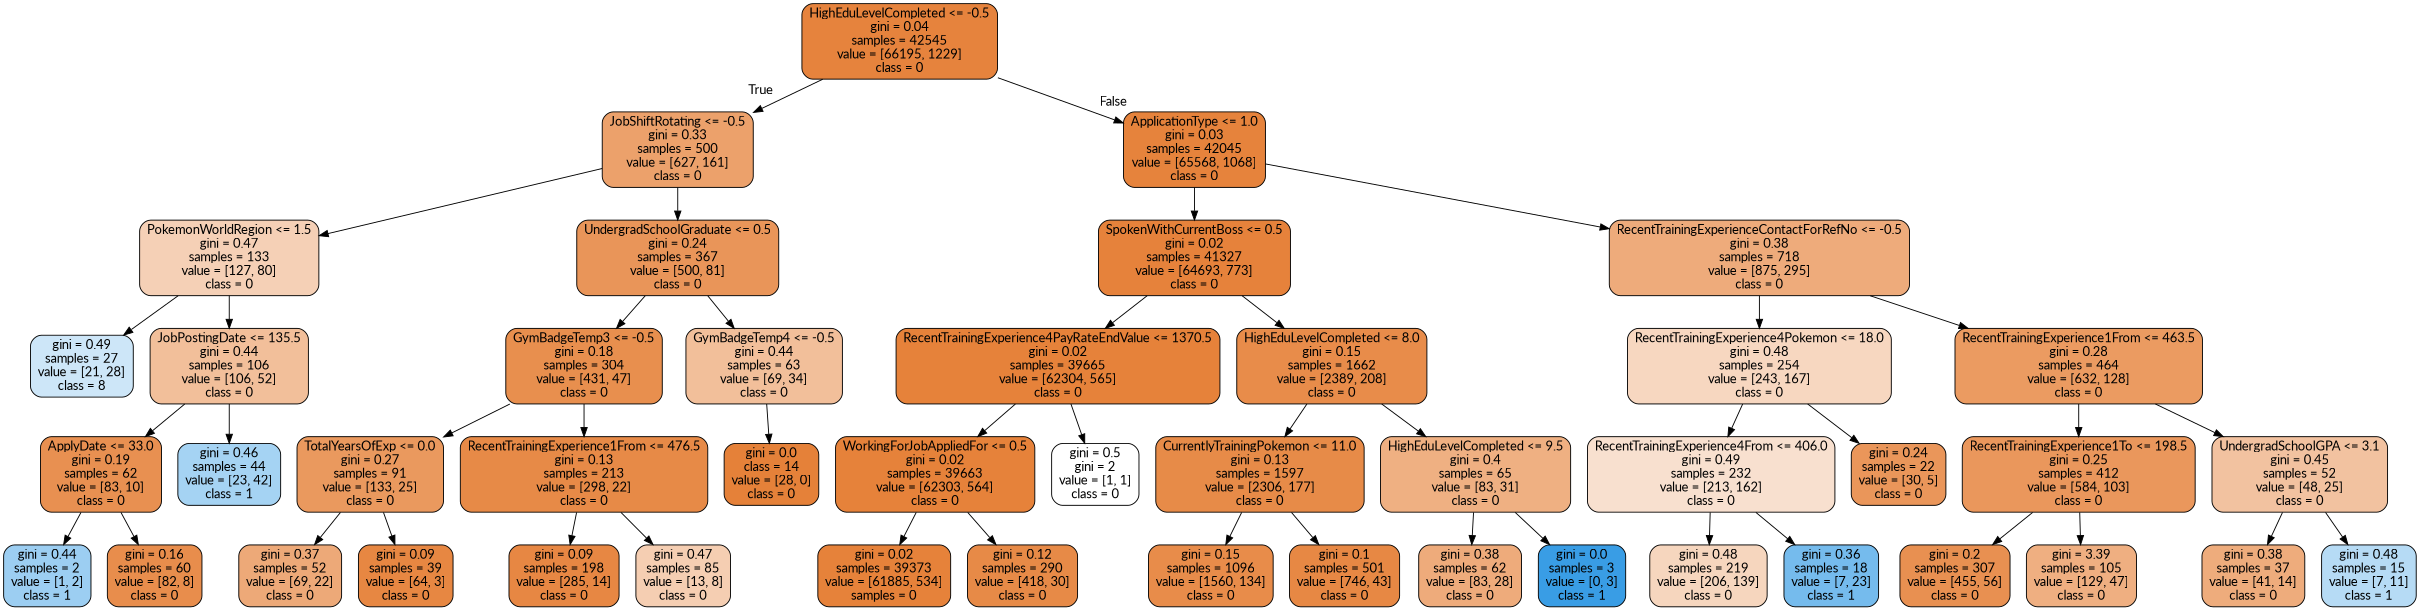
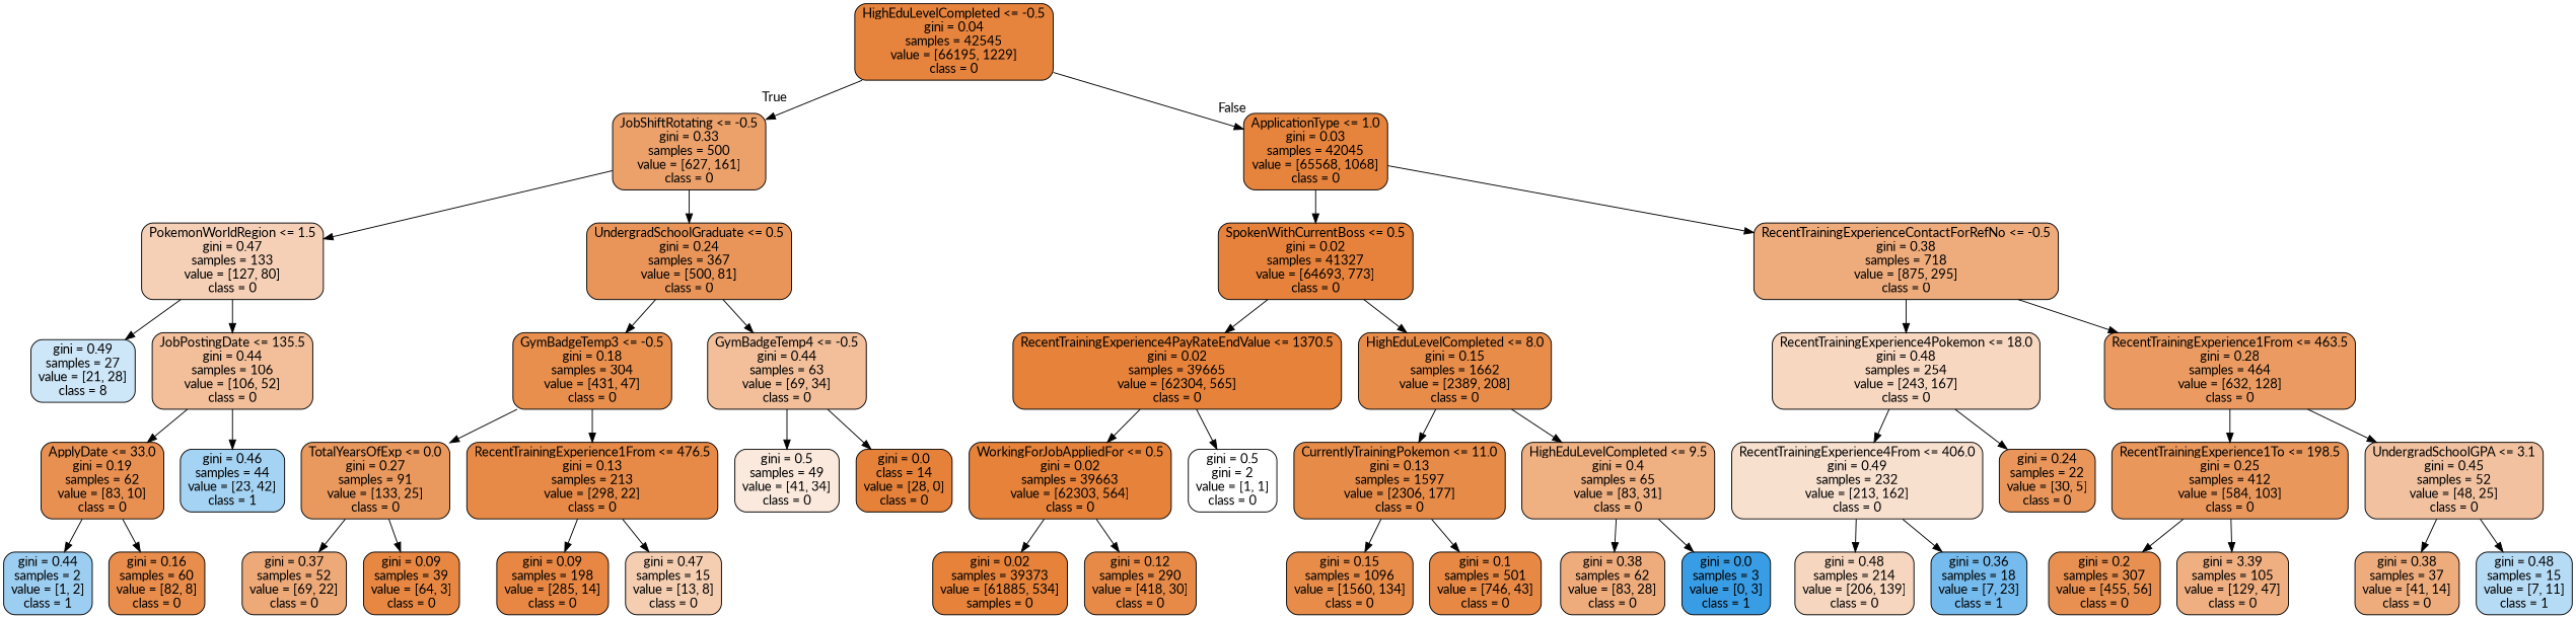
  digraph {
    fontname=Lato
    node [color=black fillcolor="#e58139fd" fontname=Lato shape=box style="filled, rounded"]
    edge [fontname=Lato]
    n1 [fillcolor="#e58139fa" label="HighEduLevelCompleted <= -0.5\ngini = 0.04\nsamples = 42545\nvalue = [66195, 1229]\nclass = 0"]
    n2 [fillcolor="#e58139be" label="JobShiftRotating <= -0.5\ngini = 0.33\nsamples = 500\nvalue = [627, 161]\nclass = 0"]
    n3 [fillcolor="#e58139fb" label="ApplicationType <= 1.0\ngini = 0.03\nsamples = 42045\nvalue = [65568, 1068]\nclass = 0"]
    n4 [fillcolor="#e581395e" label="PokemonWorldRegion <= 1.5\ngini = 0.47\nsamples = 133\nvalue = [127, 80]\nclass = 0"]
    n5 [fillcolor="#e58139d6" label="UndergradSchoolGraduate <= 0.5\ngini = 0.24\nsamples = 367\nvalue = [500, 81]\nclass = 0"]
    n6 [fillcolor="#e58139fc" label="SpokenWithCurrentBoss <= 0.5\ngini = 0.02\nsamples = 41327\nvalue = [64693, 773]\nclass = 0"]
    n7 [fillcolor="#e58139a9" label="RecentTrainingExperienceContactForRefNo <= -0.5\ngini = 0.38\nsamples = 718\nvalue = [875, 295]\nclass = 0"]
    n8 [fillcolor="#399de540" label="gini = 0.49\nsamples = 27\nvalue = [21, 28]\nclass = 8"]
    n9 [fillcolor="#e5813982" label="JobPostingDate <= 135.5\ngini = 0.44\nsamples = 106\nvalue = [106, 52]\nclass = 0"]
    n10 [fillcolor="#e58139e3" label="GymBadgeTemp3 <= -0.5\ngini = 0.18\nsamples = 304\nvalue = [431, 47]\nclass = 0"]
    n11 [fillcolor="#e5813981" label="GymBadgeTemp4 <= -0.5\ngini = 0.44\nsamples = 63\nvalue = [69, 34]\nclass = 0"]
    n12 [fillcolor="#e58139e0" label="ApplyDate <= 33.0\ngini = 0.19\nsamples = 62\nvalue = [83, 10]\nclass = 0"]
    n13 [fillcolor="#399de573" label="gini = 0.46\nsamples = 44\nvalue = [23, 42]\nclass = 1"]
    n14 [fillcolor="#399de57f" label="gini = 0.44\nsamples = 2\nvalue = [1, 2]\nclass = 1"]
    n15 [fillcolor="#e58139e6" label="gini = 0.16\nsamples = 60\nvalue = [82, 8]\nclass = 0"]
    n16 [fillcolor="#e58139cf" label="TotalYearsOfExp <= 0.0\ngini = 0.27\nsamples = 91\nvalue = [133, 25]\nclass = 0"]
    n17 [fillcolor="#e58139ec" label="RecentTrainingExperience1From <= 476.5\ngini = 0.13\nsamples = 213\nvalue = [298, 22]\nclass = 0"]
+   n18 [fillcolor="#e581392c" label="gini = 0.5\nsamples = 49\nvalue = [41, 34]\nclass = 0"]
    n19 [fillcolor="#e58139ff" label="gini = 0.0\nclass = 14\nvalue = [28, 0]\nclass = 0"]
    n20 [fillcolor="#e58139ae" label="gini = 0.37\nsamples = 52\nvalue = [69, 22]\nclass = 0"]
    n21 [fillcolor="#e58139f3" label="gini = 0.09\nsamples = 39\nvalue = [64, 3]\nclass = 0"]
    n22 [fillcolor="#e58139f2" label="gini = 0.09\nsamples = 198\nvalue = [285, 14]\nclass = 0"]
-   n23 [fillcolor="#e5813962" label="gini = 0.47\nsamples = 85\nvalue = [13, 8]\nclass = 0"]
+   n23 [fillcolor="#e5813962" label="gini = 0.47\nsamples = 15\nvalue = [13, 8]\nclass = 0"]
    n24 [label="RecentTrainingExperience4PayRateEndValue <= 1370.5\ngini = 0.02\nsamples = 39665\nvalue = [62304, 565]\nclass = 0"]
    n25 [fillcolor="#e58139e9" label="HighEduLevelCompleted <= 8.0\ngini = 0.15\nsamples = 1662\nvalue = [2389, 208]\nclass = 0"]
    n26 [fillcolor="#e5813950" label="RecentTrainingExperience4Pokemon <= 18.0\ngini = 0.48\nsamples = 254\nvalue = [243, 167]\nclass = 0"]
    n27 [fillcolor="#e58139cb" label="RecentTrainingExperience1From <= 463.5\ngini = 0.28\nsamples = 464\nvalue = [632, 128]\nclass = 0"]
    n28 [label="WorkingForJobAppliedFor <= 0.5\ngini = 0.02\nsamples = 39663\nvalue = [62303, 564]\nclass = 0"]
    n29 [fillcolor="#e5813900" label="gini = 0.5\ngini = 2\nvalue = [1, 1]\nclass = 0"]
    n30 [fillcolor="#e58139eb" label="CurrentlyTrainingPokemon <= 11.0\ngini = 0.13\nsamples = 1597\nvalue = [2306, 177]\nclass = 0"]
    n31 [fillcolor="#e58139a0" label="HighEduLevelCompleted <= 9.5\ngini = 0.4\nsamples = 65\nvalue = [83, 31]\nclass = 0"]
    n32 [label="gini = 0.02\nsamples = 39373\nvalue = [61885, 534]\nsamples = 0"]
    n33 [fillcolor="#e58139ed" label="gini = 0.12\nsamples = 290\nvalue = [418, 30]\nclass = 0"]
    n34 [fillcolor="#e58139e9" label="gini = 0.15\nsamples = 1096\nvalue = [1560, 134]\nclass = 0"]
    n35 [fillcolor="#e58139f0" label="gini = 0.1\nsamples = 501\nvalue = [746, 43]\nclass = 0"]
    n36 [fillcolor="#e58139a9" label="gini = 0.38\nsamples = 62\nvalue = [83, 28]\nclass = 0"]
    n37 [fillcolor="#399de5ff" label="gini = 0.0\nsamples = 3\nvalue = [0, 3]\nclass = 1"]
    n38 [fillcolor="#e581393d" label="RecentTrainingExperience4From <= 406.0\ngini = 0.49\nsamples = 232\nvalue = [213, 162]\nclass = 0"]
    n39 [fillcolor="#e58139d4" label="gini = 0.24\nsamples = 22\nvalue = [30, 5]\nclass = 0"]
    n40 [fillcolor="#e58139d2" label="RecentTrainingExperience1To <= 198.5\ngini = 0.25\nsamples = 412\nvalue = [584, 103]\nclass = 0"]
    n41 [fillcolor="#e581397a" label="UndergradSchoolGPA <= 3.1\ngini = 0.45\nsamples = 52\nvalue = [48, 25]\nclass = 0"]
-   n42 [fillcolor="#e5813953" label="gini = 0.48\nsamples = 219\nvalue = [206, 139]\nclass = 0"]
+   n42 [fillcolor="#e5813953" label="gini = 0.48\nsamples = 214\nvalue = [206, 139]\nclass = 0"]
    n43 [fillcolor="#399de5b1" label="gini = 0.36\nsamples = 18\nvalue = [7, 23]\nclass = 1"]
    n44 [fillcolor="#e58139e0" label="gini = 0.2\nsamples = 307\nvalue = [455, 56]\nclass = 0"]
    n45 [fillcolor="#e58139a2" label="gini = 3.39\nsamples = 105\nvalue = [129, 47]\nclass = 0"]
    n46 [fillcolor="#e58139a8" label="gini = 0.38\nsamples = 37\nvalue = [41, 14]\nclass = 0"]
    n47 [fillcolor="#399de55d" label="gini = 0.48\nsamples = 15\nvalue = [7, 11]\nclass = 1"]
    n1 -> n2 [headlabel=True labelangle=45 labeldistance=2.5]
    n1 -> n3 [headlabel=False labelangle=-45 labeldistance=2.5]
    n2 -> n4
    n2 -> n5
    n3 -> n6
    n3 -> n7
    n4 -> n8
    n4 -> n9
    n5 -> n10
    n5 -> n11
    n6 -> n24
    n6 -> n25
    n7 -> n26
    n7 -> n27
    n9 -> n12
    n9 -> n13
    n10 -> n16
    n10 -> n17
+   n11 -> n18
    n11 -> n19
    n12 -> n14
    n12 -> n15
    n16 -> n20
    n16 -> n21
    n17 -> n22
    n17 -> n23
    n24 -> n28
    n24 -> n29
    n25 -> n30
    n25 -> n31
    n26 -> n38
    n26 -> n39
    n27 -> n40
    n27 -> n41
    n28 -> n32
    n28 -> n33
    n30 -> n34
    n30 -> n35
    n31 -> n36
    n31 -> n37
    n38 -> n42
    n38 -> n43
    n40 -> n44
    n40 -> n45
    n41 -> n46
    n41 -> n47
  }
